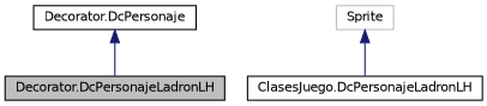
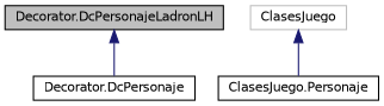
  digraph {
    node [color=black fillcolor=white fontname=Helvetica fontsize=10 shape=record style=filled]
    edge [color=midnightblue dir=back fontname=Helvetica fontsize=10 labelfontname=Helvetica labelfontsize=10 style=solid]
    n1 [fillcolor=grey75 fontcolor=black height=0.2 label="Decorator.DcPersonajeLadronLH" width=0.4]
    n2 [height=0.2 label="Decorator.DcPersonaje" width=0.4]
-   n3 [height=0.2 label="ClasesJuego.DcPersonajeLadronLH" width=0.4]
-   n4 [color=grey75 height=0.2 label=Sprite width=0.4]
-   n2 -> n1
+   n3 [height=0.2 label="ClasesJuego.Personaje" width=0.4]
+   n4 [color=grey75 height=0.2 label=ClasesJuego width=0.4]
+   n1 -> n2
    n4 -> n3
  }
